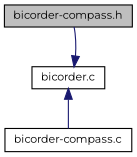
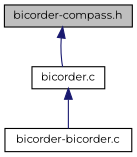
  digraph {
    fontname=Montserrat
    node [color=black fillcolor=white fontname=Montserrat fontsize=10 shape=record style=filled]
    edge [color=midnightblue dir=back fontname=Montserrat fontsize=10 labelfontname=Helvetica labelfontsize=10 style=solid]
    n1 [fillcolor=grey75 fontcolor=black height=0.2 label="bicorder-compass.h" width=0.4]
    n2 [height=0.2 label="bicorder.c" width=0.4]
-   n3 [height=0.2 label="bicorder-compass.c" width=0.4]
-   n2 -> n1
+   n3 [height=0.2 label="bicorder-bicorder.c" width=0.4]
+   n1 -> n2
    n2 -> n3
  }
